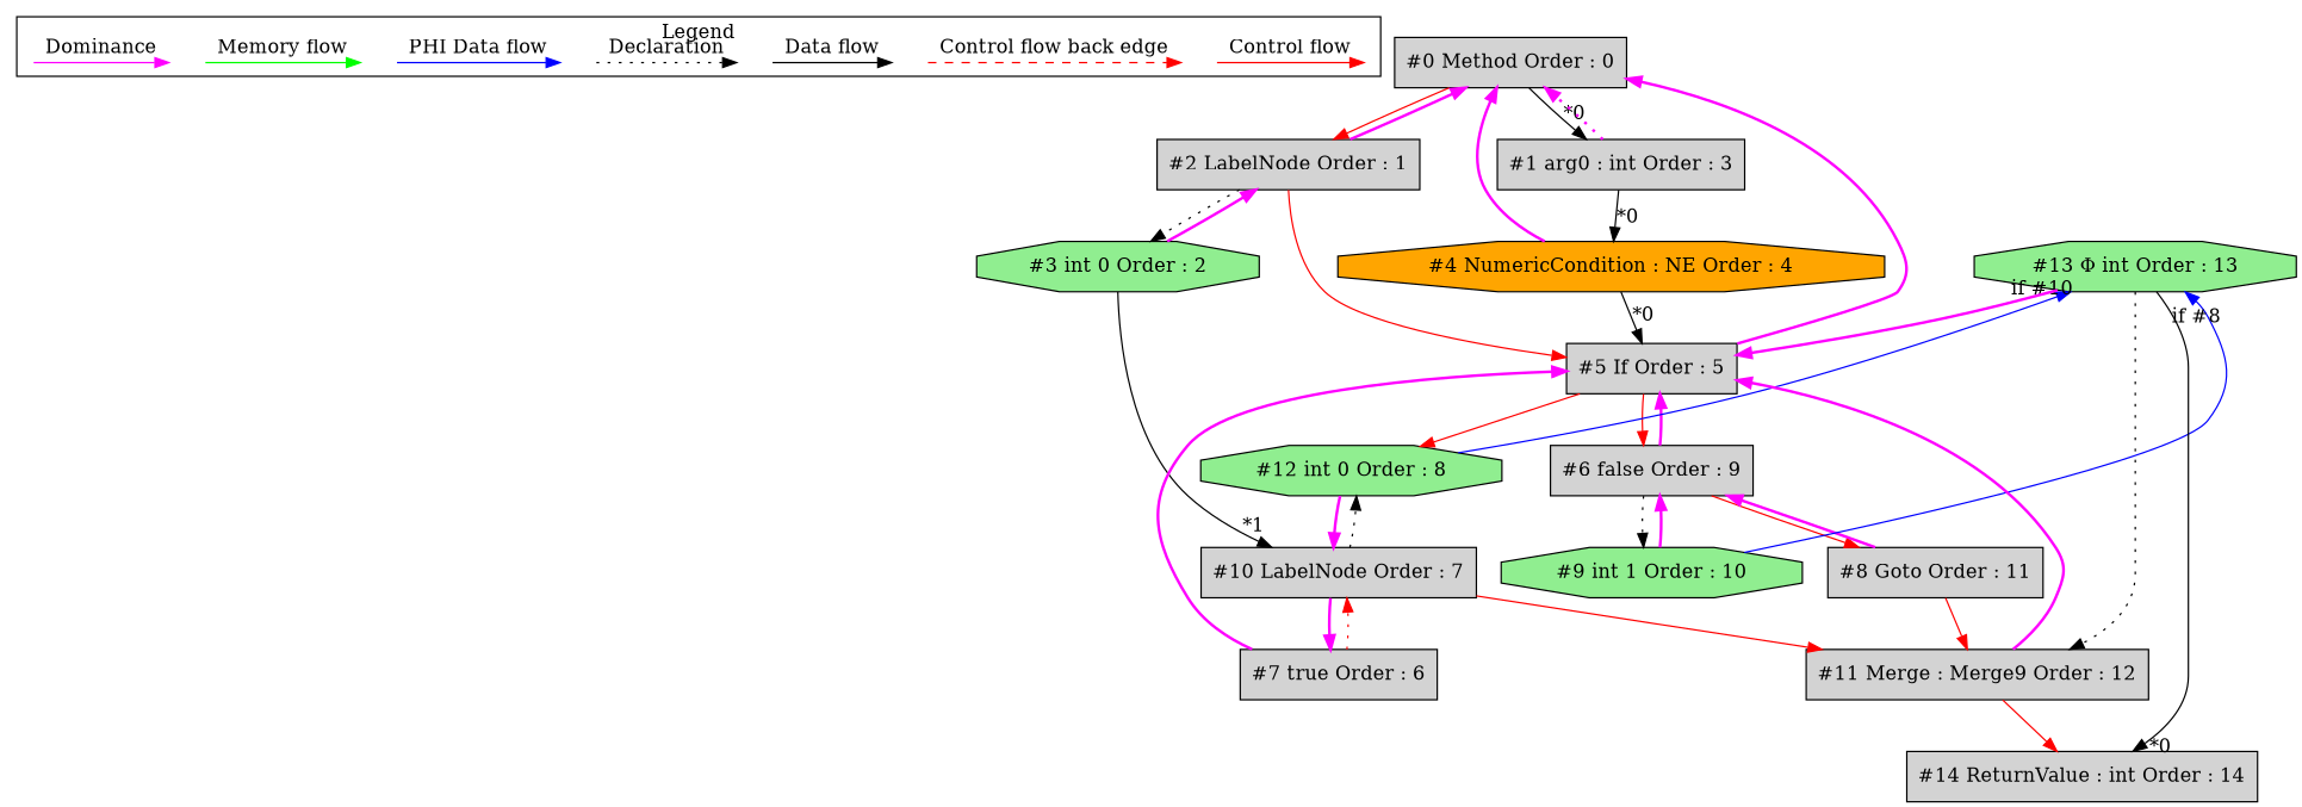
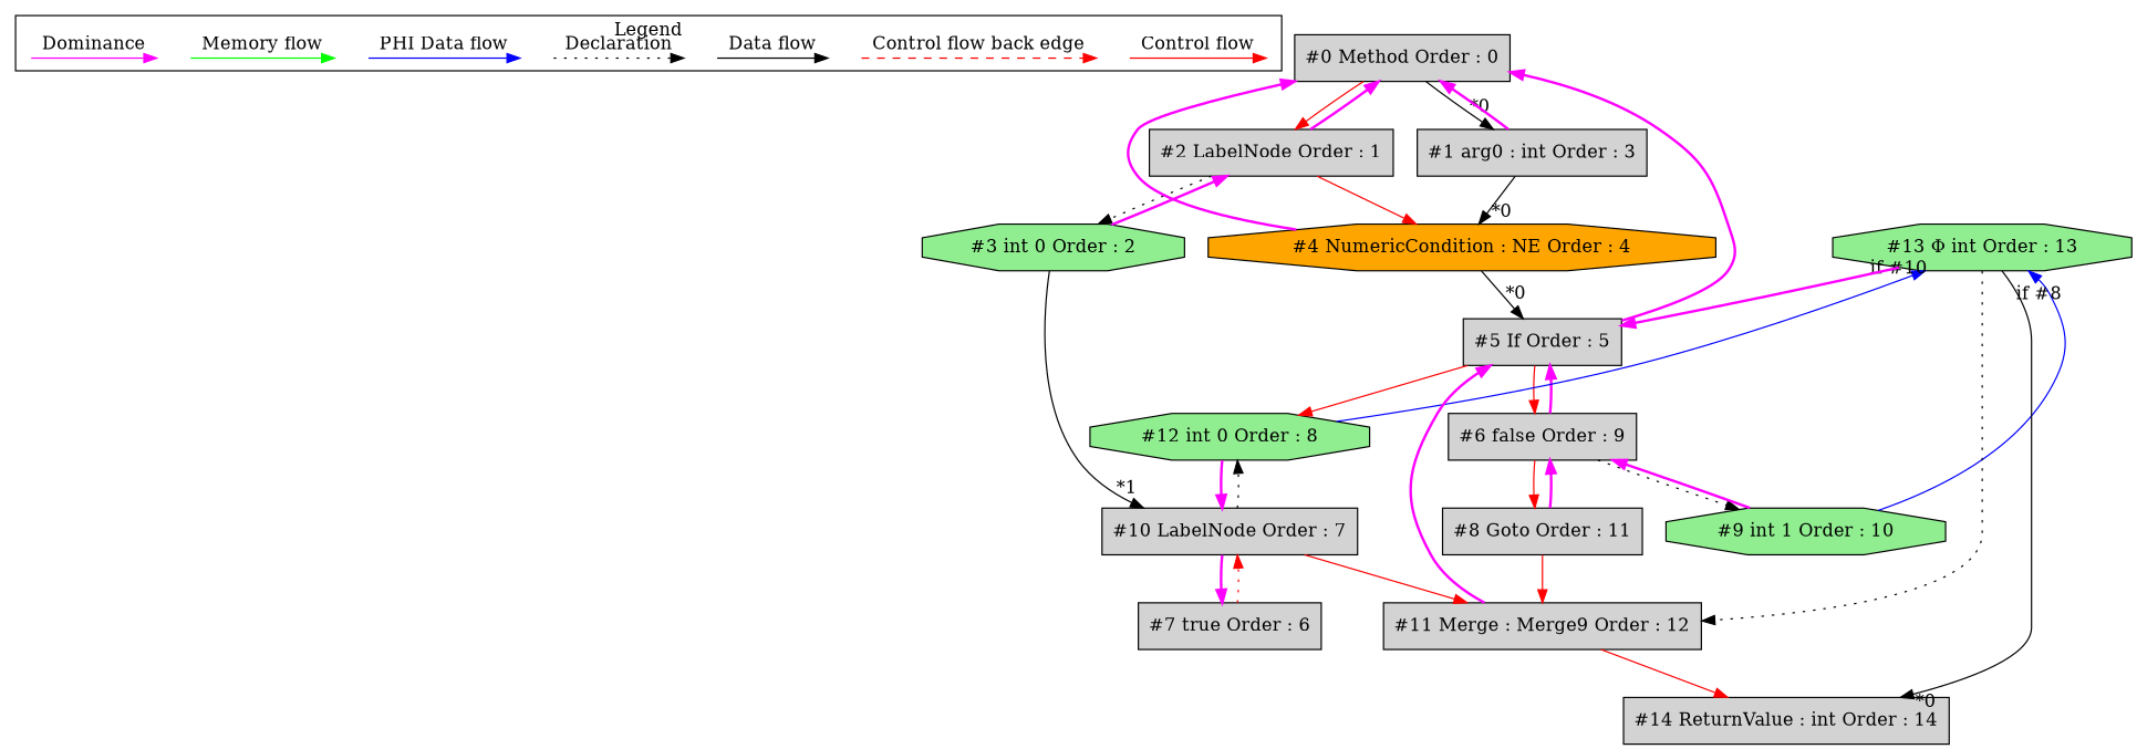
  digraph {
    ordering=in
    node [shape=point style=filled]
    edge [color=fuchsia]
    c0 [style=invis]
    c1 [style=invis]
    c2 [style=invis]
    c3 [style=invis]
    d0 [style=invis]
    d1 [style=invis]
    d2 [style=invis]
    d3 [style=invis]
    d4 [style=invis]
    d5 [style=invis]
    d6 [style=invis]
    d7 [style=invis]
    d8 [style=invis]
    d9 [style=invis]
    n15 [fillcolor=lightgrey label="#0 Method Order : 0" shape=box]
    n16 [fillcolor=lightgrey label="#1 arg0 : int Order : 3" shape=box]
    n17 [fillcolor=lightgrey label="#2 LabelNode Order : 1" shape=box]
    n18 [fillcolor=orange label="#4 NumericCondition : NE Order : 4" shape=octagon]
    n19 [fillcolor=lightgreen label="#3 int 0 Order : 2" shape=octagon]
    n20 [fillcolor=lightgrey label="#5 If Order : 5" shape=box]
    n21 [fillcolor=lightgrey label="#14 ReturnValue : int Order : 14" shape=box]
    n22 [fillcolor=lightgrey label="#10 LabelNode Order : 7" shape=box]
    n23 [fillcolor=lightgrey label="#6 false Order : 9" shape=box]
    n24 [fillcolor=lightgreen label="#12 int 0 Order : 8" shape=octagon]
    n25 [fillcolor=lightgrey label="#8 Goto Order : 11" shape=box]
    n26 [fillcolor=lightgreen label="#9 int 1 Order : 10" shape=octagon]
    n27 [fillcolor=lightgrey label="#7 true Order : 6" shape=box]
    n28 [fillcolor=lightgrey label="#11 Merge : Merge9 Order : 12" shape=box]
    n29 [fillcolor=lightgreen label="#13 Φ int Order : 13" shape=octagon]
    subgraph cluster_1 {
      label=Legend
      subgraph sub_2 {
        label=Legend
        rank=same
        c0
        c1
        c2
        c3
        d0
        d1
        d2
        d3
        d4
        d5
        d6
        d7
        d8
        d9
      }
    }
    c0 -> c1 [color=red label="Control flow" style=solid]
    c2 -> c3 [color=red label="Control flow back edge" style=dashed]
    d0 -> d1 [label="Data flow" color=""]
    d2 -> d3 [label=Declaration style=dotted color=""]
    d4 -> d5 [color=blue label="PHI Data flow"]
    d6 -> d7 [color=green label="Memory flow"]
    d8 -> d9 [label=Dominance style=solid]
    n15 -> n16 [headlabel="*0" labeldistance=2 color=""]
    n15 -> n17 [color=red fontcolor=red labeldistance=2]
-   n16 -> n15 [dir=forward penwidth=2 style=dotted]
+   n16 -> n15 [dir=forward penwidth=2]
    n16 -> n18 [headlabel="*0" labeldistance=2 color=""]
    n17 -> n15 [dir=forward penwidth=2]
    n17 -> n19 [style=dotted color=""]
-   n17 -> n20 [color=red fontcolor=red labeldistance=2]
+   n17 -> n18 [color=red fontcolor=red labeldistance=2]
    n18 -> n15 [dir=forward penwidth=2]
    n18 -> n20 [headlabel="*0" labeldistance=2 color=""]
    n19 -> n17 [dir=forward penwidth=2]
    n19 -> n22 [headlabel="*1" labeldistance=2 color=""]
    n20 -> n15 [dir=forward penwidth=2]
    n20 -> n23 [color=red fontcolor=red labeldistance=2]
    n20 -> n24 [color=red fontcolor=red labeldistance=2]
    n22 -> n24 [style=dotted color=""]
    n22 -> n27 [dir=forward penwidth=2]
    n22 -> n28 [color=red fontcolor=red labeldistance=2]
    n23 -> n20 [dir=forward penwidth=2]
    n23 -> n25 [color=red fontcolor=red labeldistance=2]
    n23 -> n26 [style=dotted color=""]
    n24 -> n22 [dir=forward penwidth=2]
    n24 -> n29 [color=blue constraint=false headlabel="if #10" labeldistance=2]
    n25 -> n23 [dir=forward penwidth=2]
    n25 -> n28 [color=red fontcolor=red labeldistance=2]
    n26 -> n23 [dir=forward penwidth=2]
    n26 -> n29 [color=blue constraint=false headlabel="if #8" labeldistance=2]
-   n27 -> n20 [dir=forward penwidth=2]
    n27 -> n22 [color=red fontcolor=red labeldistance=2 style=dotted]
    n28 -> n20 [dir=forward penwidth=2]
    n28 -> n21 [color=red fontcolor=red labeldistance=2]
    n29 -> n20 [dir=forward penwidth=2]
    n29 -> n21 [headlabel="*0" labeldistance=2 color=""]
    n29 -> n28 [style=dotted color=""]
  }
